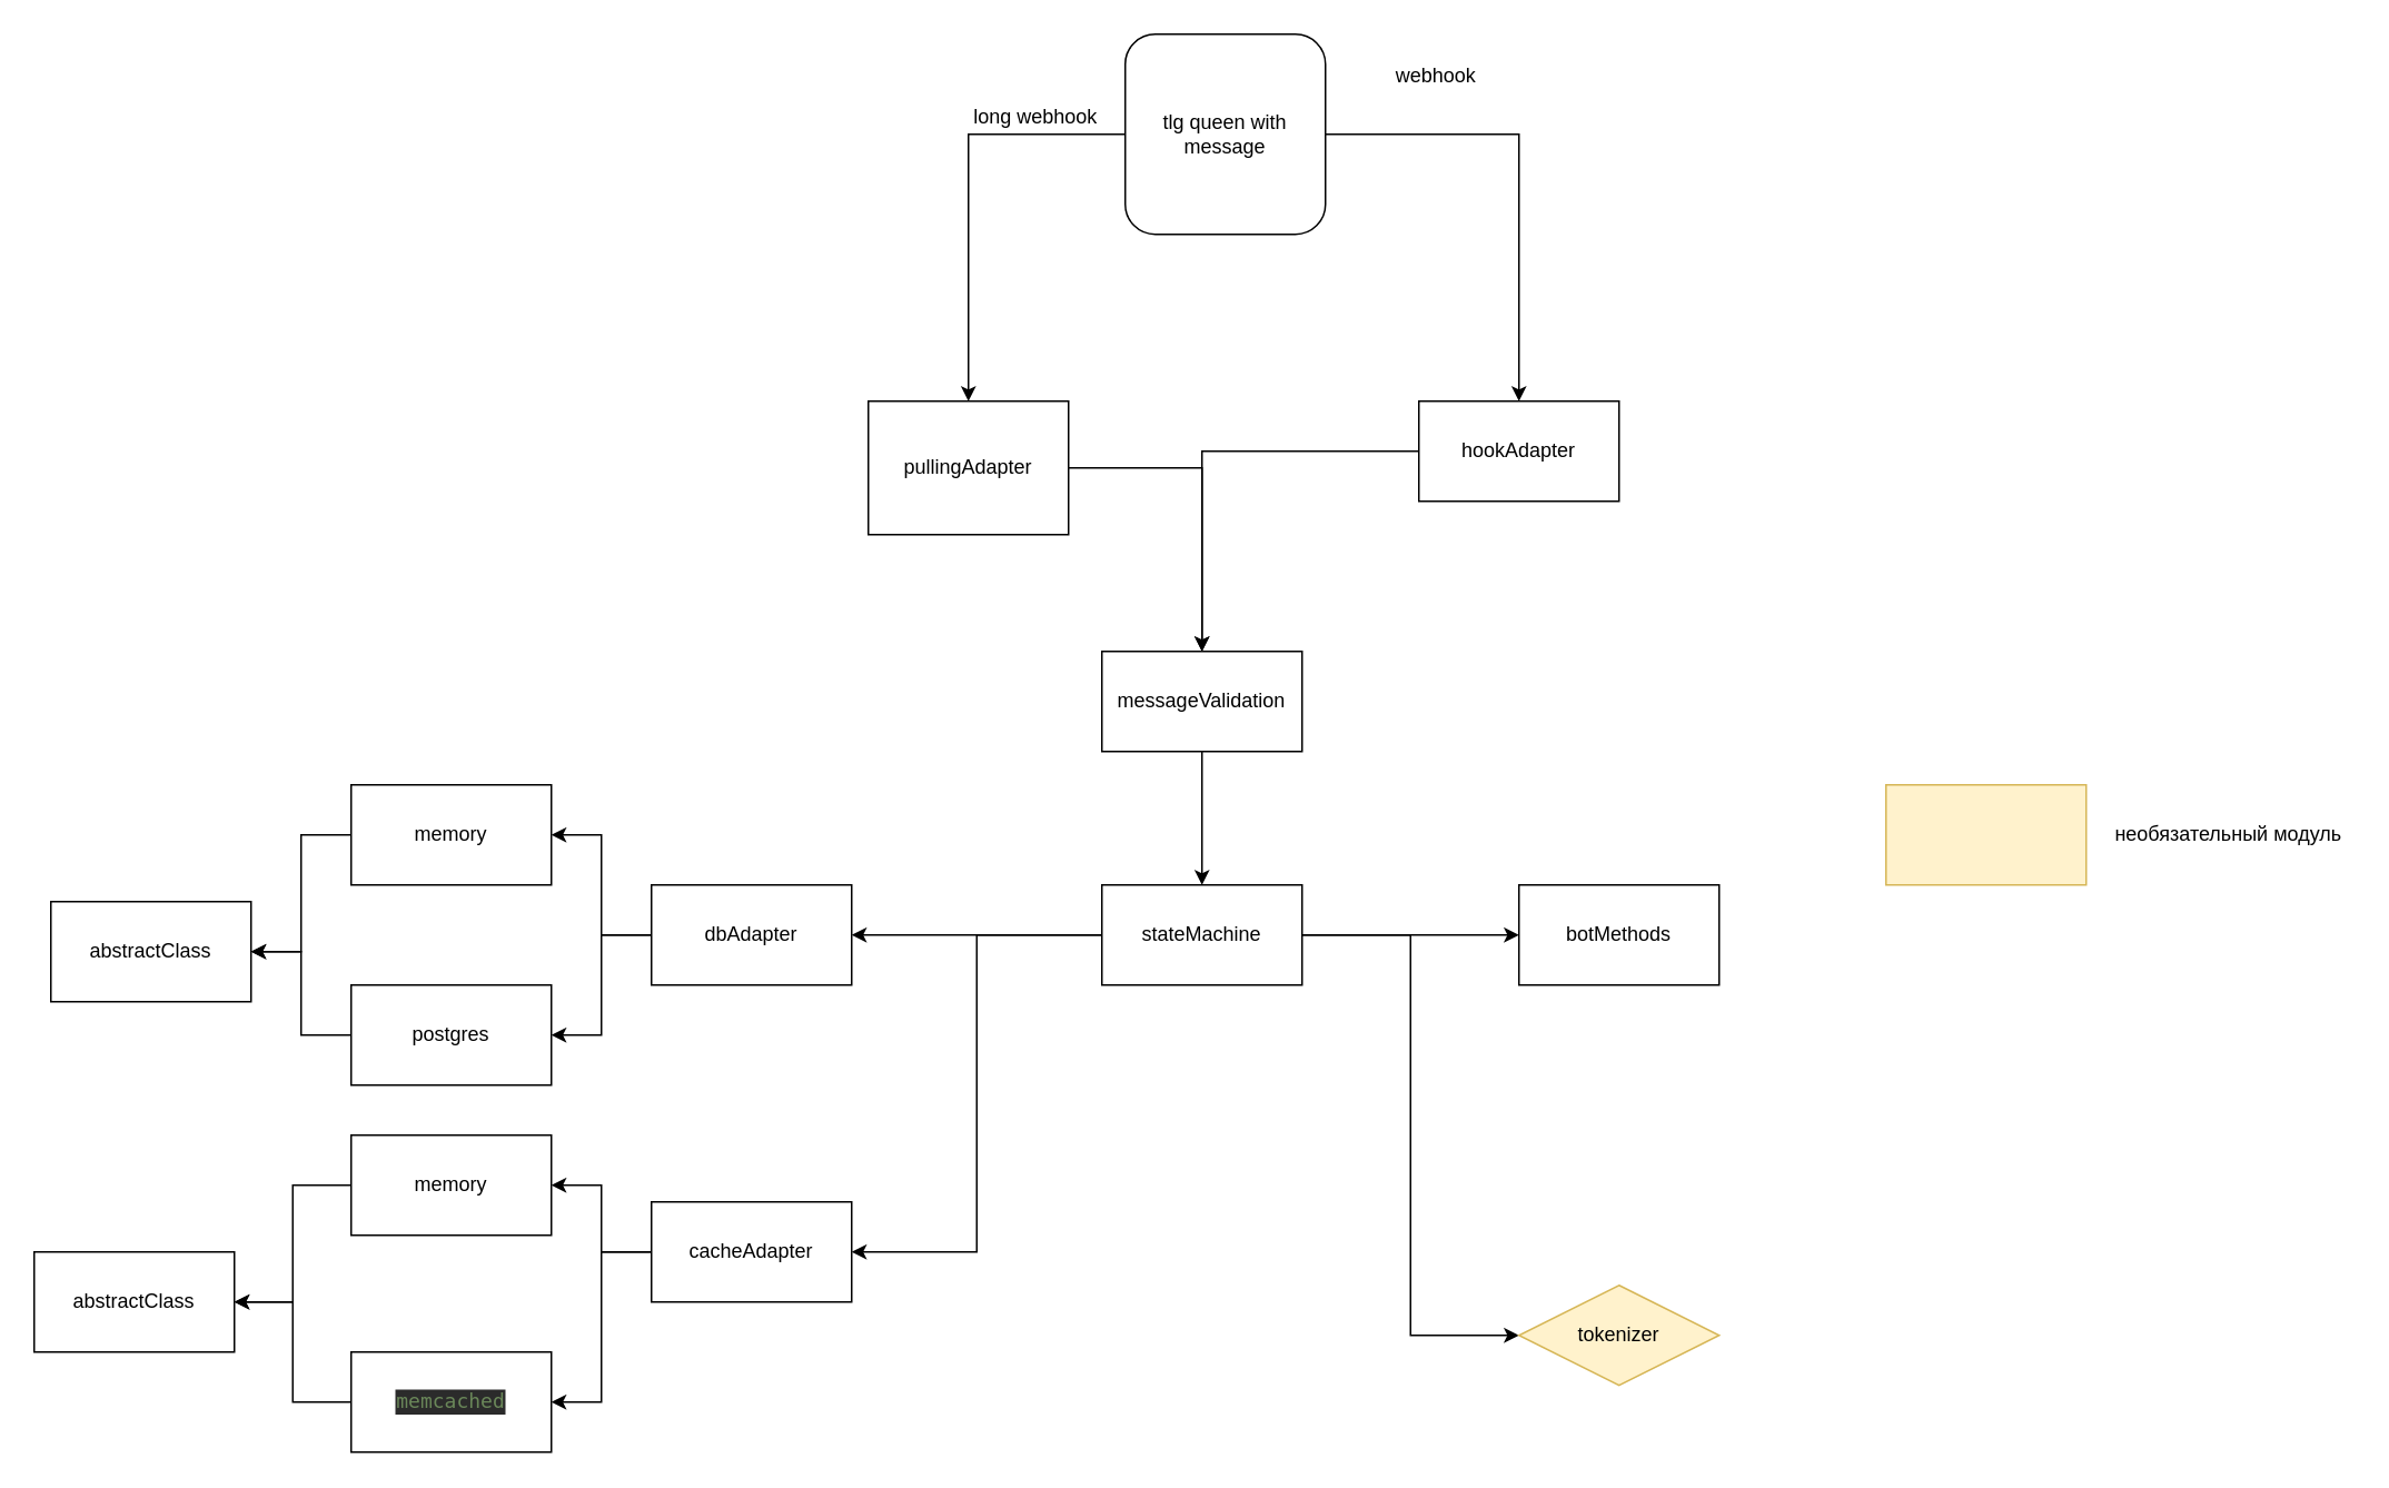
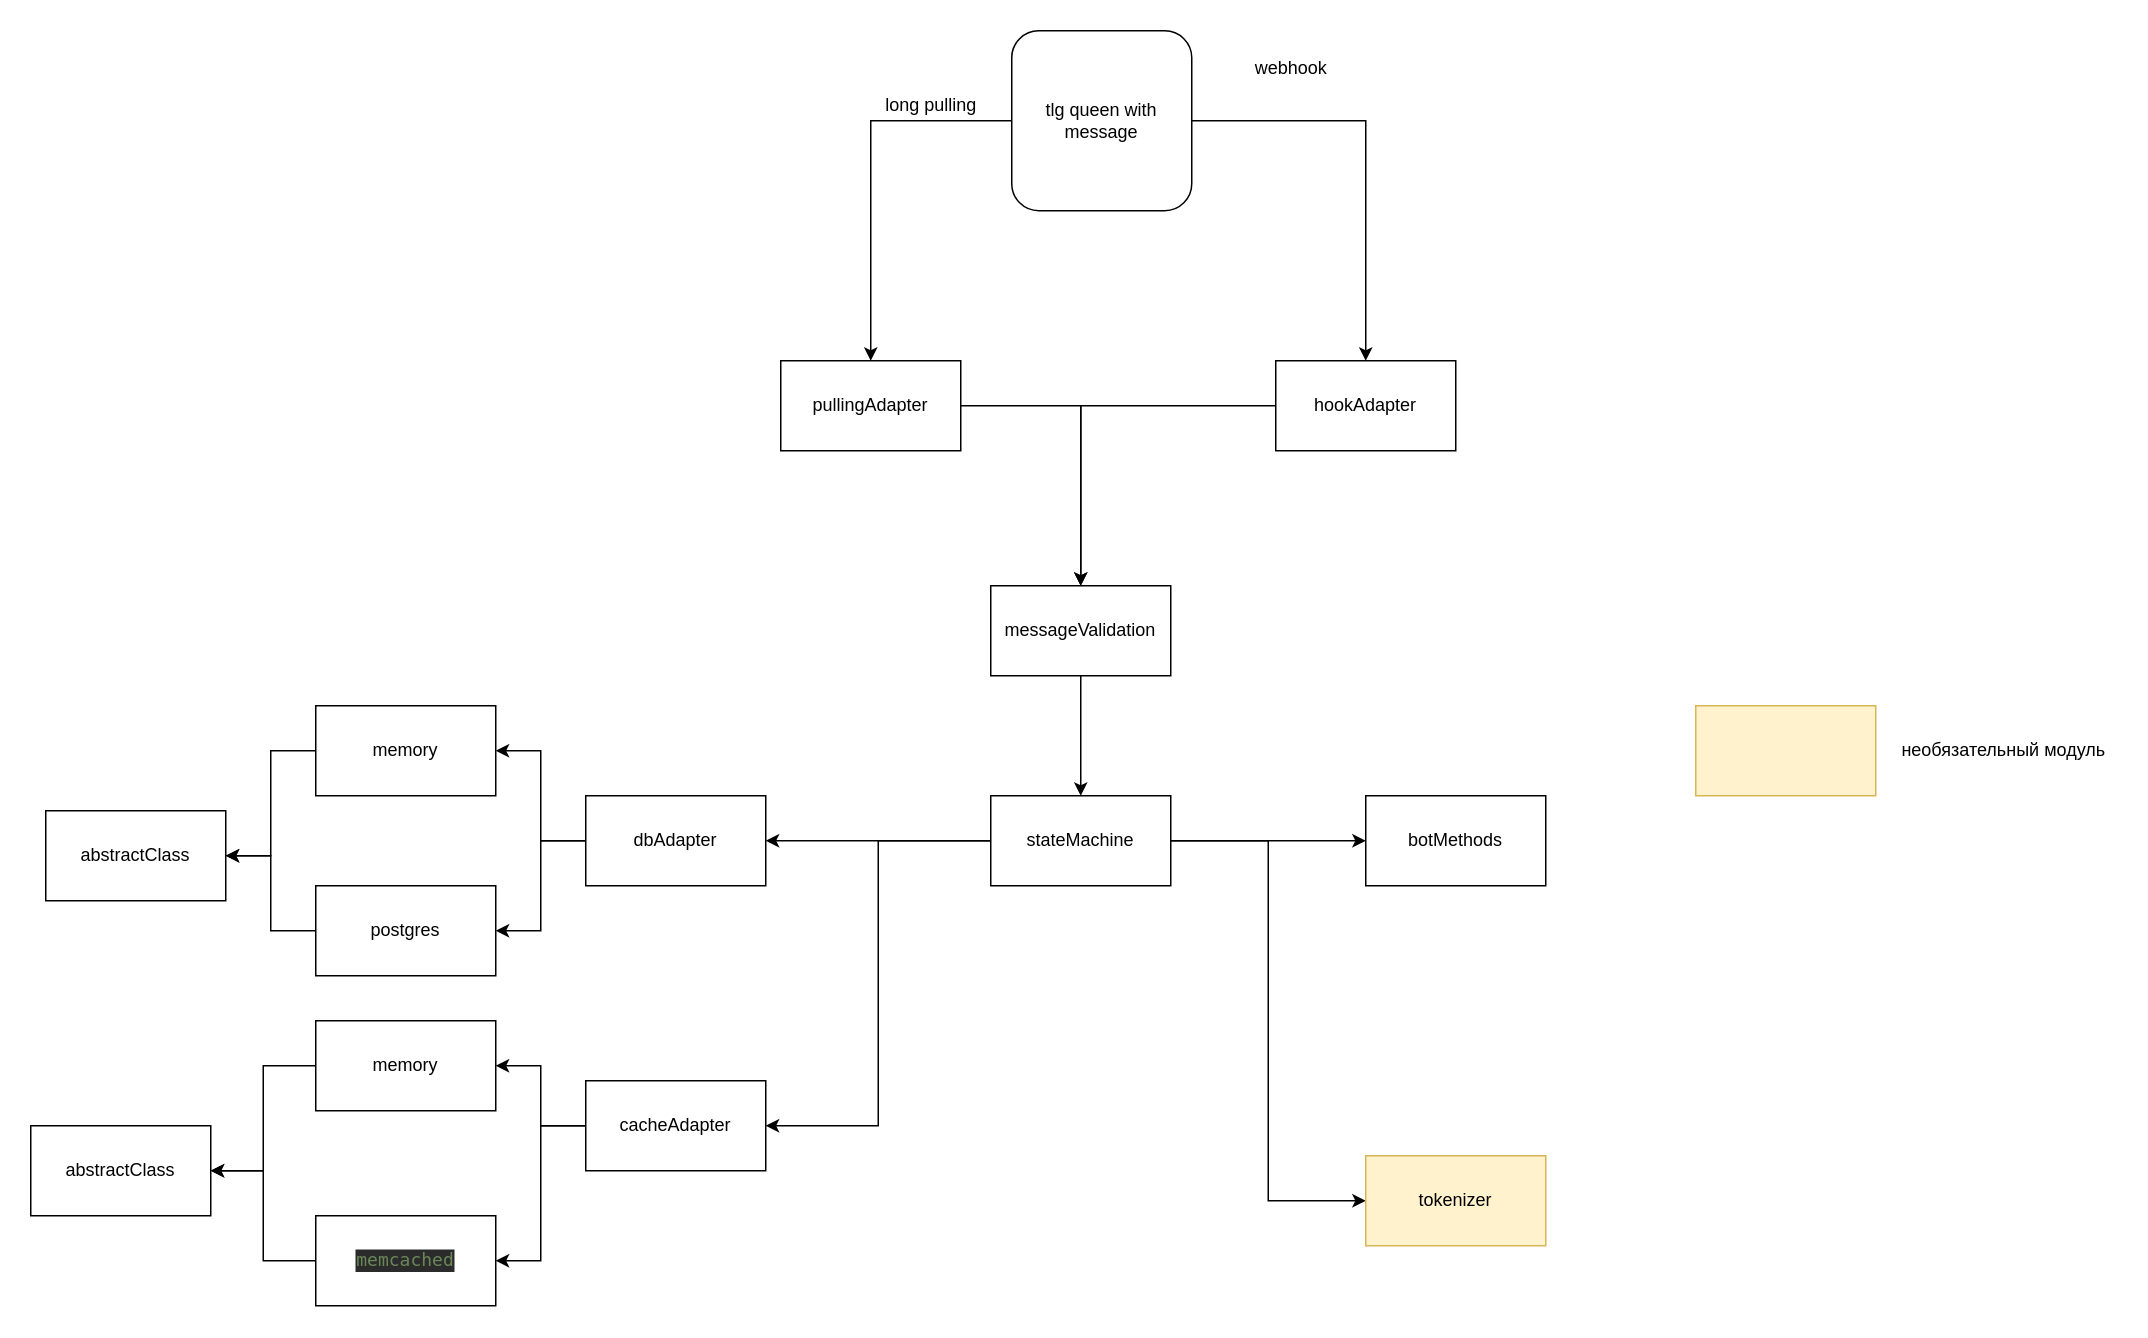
  <mxCell id="0" />
  <mxCell id="1" parent="0" />
  <mxCell id="2" style="edgeStyle=orthogonalEdgeStyle;rounded=0;orthogonalLoop=1;jettySize=auto;html=1;entryX=0.5;entryY=0;entryDx=0;entryDy=0;" edge="1" parent="1" source="4" target="6"><mxGeometry relative="1" as="geometry" /></mxCell>
  <mxCell id="3" style="edgeStyle=orthogonalEdgeStyle;rounded=0;orthogonalLoop=1;jettySize=auto;html=1;" edge="1" parent="1" source="4" target="8"><mxGeometry relative="1" as="geometry" /></mxCell>
  <mxCell id="4" value="tlg queen with message" style="rounded=1;whiteSpace=wrap;html=1;" vertex="1" parent="1"><mxGeometry x="674" y="20" width="120" height="120" as="geometry" /></mxCell>
  <mxCell id="5" style="edgeStyle=orthogonalEdgeStyle;rounded=0;orthogonalLoop=1;jettySize=auto;html=1;" edge="1" parent="1" source="6" target="12"><mxGeometry relative="1" as="geometry"><mxPoint x="720" y="420" as="targetPoint" /></mxGeometry></mxCell>
- <mxCell id="6" value="pullingAdapter" style="rounded=0;whiteSpace=wrap;html=1;" vertex="1" parent="1"><mxGeometry x="520" y="240" width="120" height="80" as="geometry" /></mxCell>
+ <mxCell id="6" value="pullingAdapter" style="rounded=0;whiteSpace=wrap;html=1;" vertex="1" parent="1"><mxGeometry x="520" y="240" width="120" height="60" as="geometry" /></mxCell>
  <mxCell id="7" style="edgeStyle=orthogonalEdgeStyle;rounded=0;orthogonalLoop=1;jettySize=auto;html=1;entryX=0.5;entryY=0;entryDx=0;entryDy=0;" edge="1" parent="1" source="8" target="12"><mxGeometry relative="1" as="geometry" /></mxCell>
  <mxCell id="8" value="hookAdapter" style="rounded=0;whiteSpace=wrap;html=1;" vertex="1" parent="1"><mxGeometry x="850" y="240" width="120" height="60" as="geometry" /></mxCell>
- <mxCell id="9" value="long webhook" style="text;html=1;align=center;verticalAlign=middle;resizable=0;points=[];autosize=1;strokeColor=none;fillColor=none;" vertex="1" parent="1"><mxGeometry x="580" y="60" width="80" height="20" as="geometry" /></mxCell>
+ <mxCell id="9" value="long pulling" style="text;html=1;align=center;verticalAlign=middle;resizable=0;points=[];autosize=1;strokeColor=none;fillColor=none;" vertex="1" parent="1"><mxGeometry x="580" y="60" width="80" height="20" as="geometry" /></mxCell>
  <mxCell id="10" value="webhook" style="text;html=1;align=center;verticalAlign=middle;resizable=0;points=[];autosize=1;strokeColor=none;fillColor=none;" vertex="1" parent="1"><mxGeometry x="830" y="35" width="60" height="20" as="geometry" /></mxCell>
  <mxCell id="11" style="edgeStyle=orthogonalEdgeStyle;rounded=0;orthogonalLoop=1;jettySize=auto;html=1;entryX=0.5;entryY=0;entryDx=0;entryDy=0;" edge="1" parent="1" source="12" target="17"><mxGeometry relative="1" as="geometry" /></mxCell>
  <mxCell id="12" value="messageValidation" style="rounded=0;whiteSpace=wrap;html=1;" vertex="1" parent="1"><mxGeometry x="660" y="390" width="120" height="60" as="geometry" /></mxCell>
  <mxCell id="13" style="edgeStyle=orthogonalEdgeStyle;rounded=0;orthogonalLoop=1;jettySize=auto;html=1;" edge="1" parent="1" source="17" target="20"><mxGeometry relative="1" as="geometry"><mxPoint x="450" y="560" as="targetPoint" /></mxGeometry></mxCell>
  <mxCell id="14" style="edgeStyle=orthogonalEdgeStyle;rounded=0;orthogonalLoop=1;jettySize=auto;html=1;entryX=1;entryY=0.5;entryDx=0;entryDy=0;" edge="1" parent="1" source="17" target="27"><mxGeometry relative="1" as="geometry" /></mxCell>
  <mxCell id="15" style="edgeStyle=orthogonalEdgeStyle;rounded=0;orthogonalLoop=1;jettySize=auto;html=1;" edge="1" parent="1" source="17" target="32"><mxGeometry relative="1" as="geometry" /></mxCell>
  <mxCell id="16" style="edgeStyle=orthogonalEdgeStyle;rounded=0;orthogonalLoop=1;jettySize=auto;html=1;entryX=0;entryY=0.5;entryDx=0;entryDy=0;" edge="1" parent="1" source="17" target="33"><mxGeometry relative="1" as="geometry" /></mxCell>
  <mxCell id="17" value="stateMachine" style="rounded=0;whiteSpace=wrap;html=1;" vertex="1" parent="1"><mxGeometry x="660" y="530" width="120" height="60" as="geometry" /></mxCell>
  <mxCell id="18" style="edgeStyle=orthogonalEdgeStyle;rounded=0;orthogonalLoop=1;jettySize=auto;html=1;" edge="1" parent="1" source="20" target="22"><mxGeometry relative="1" as="geometry"><mxPoint x="300" y="560" as="targetPoint" /></mxGeometry></mxCell>
  <mxCell id="19" style="edgeStyle=orthogonalEdgeStyle;rounded=0;orthogonalLoop=1;jettySize=auto;html=1;entryX=1;entryY=0.5;entryDx=0;entryDy=0;" edge="1" parent="1" source="20" target="24"><mxGeometry relative="1" as="geometry" /></mxCell>
  <mxCell id="20" value="dbAdapter" style="rounded=0;whiteSpace=wrap;html=1;" vertex="1" parent="1"><mxGeometry x="390" y="530" width="120" height="60" as="geometry" /></mxCell>
  <mxCell id="21" style="edgeStyle=orthogonalEdgeStyle;rounded=0;orthogonalLoop=1;jettySize=auto;html=1;entryX=1;entryY=0.5;entryDx=0;entryDy=0;" edge="1" parent="1" source="22" target="36"><mxGeometry relative="1" as="geometry" /></mxCell>
  <mxCell id="22" value="memory" style="rounded=0;whiteSpace=wrap;html=1;" vertex="1" parent="1"><mxGeometry x="210" y="470" width="120" height="60" as="geometry" /></mxCell>
  <mxCell id="23" style="edgeStyle=orthogonalEdgeStyle;rounded=0;orthogonalLoop=1;jettySize=auto;html=1;entryX=1;entryY=0.5;entryDx=0;entryDy=0;" edge="1" parent="1" source="24" target="36"><mxGeometry relative="1" as="geometry" /></mxCell>
  <mxCell id="24" value="postgres" style="rounded=0;whiteSpace=wrap;html=1;" vertex="1" parent="1"><mxGeometry x="210" y="590" width="120" height="60" as="geometry" /></mxCell>
  <mxCell id="25" style="edgeStyle=orthogonalEdgeStyle;rounded=0;orthogonalLoop=1;jettySize=auto;html=1;" edge="1" parent="1" source="27" target="29"><mxGeometry relative="1" as="geometry" /></mxCell>
  <mxCell id="26" style="edgeStyle=orthogonalEdgeStyle;rounded=0;orthogonalLoop=1;jettySize=auto;html=1;entryX=1;entryY=0.5;entryDx=0;entryDy=0;" edge="1" parent="1" source="27" target="31"><mxGeometry relative="1" as="geometry" /></mxCell>
  <mxCell id="27" value="cacheAdapter" style="rounded=0;whiteSpace=wrap;html=1;" vertex="1" parent="1"><mxGeometry x="390" y="720" width="120" height="60" as="geometry" /></mxCell>
  <mxCell id="28" style="edgeStyle=orthogonalEdgeStyle;rounded=0;orthogonalLoop=1;jettySize=auto;html=1;entryX=1;entryY=0.5;entryDx=0;entryDy=0;" edge="1" parent="1" source="29" target="37"><mxGeometry relative="1" as="geometry" /></mxCell>
  <mxCell id="29" value="memory" style="rounded=0;whiteSpace=wrap;html=1;" vertex="1" parent="1"><mxGeometry x="210" y="680" width="120" height="60" as="geometry" /></mxCell>
  <mxCell id="30" style="edgeStyle=orthogonalEdgeStyle;rounded=0;orthogonalLoop=1;jettySize=auto;html=1;" edge="1" parent="1" source="31" target="37"><mxGeometry relative="1" as="geometry" /></mxCell>
  <mxCell id="31" value="&lt;pre style=&quot;background-color: #2b2b2b ; color: #a9b7c6 ; font-family: &amp;#34;jetbrains mono&amp;#34; , monospace ; font-size: 9 8pt&quot;&gt;&lt;span style=&quot;color: #6a8759&quot;&gt;memcached&lt;/span&gt;&lt;/pre&gt;" style="rounded=0;whiteSpace=wrap;html=1;" vertex="1" parent="1"><mxGeometry x="210" y="810" width="120" height="60" as="geometry" /></mxCell>
  <mxCell id="32" value="botMethods" style="rounded=0;whiteSpace=wrap;html=1;" vertex="1" parent="1"><mxGeometry x="910" y="530" width="120" height="60" as="geometry" /></mxCell>
- <mxCell id="33" value="tokenizer" style="rhombus;whiteSpace=wrap;html=1;fillColor=#fff2cc;strokeColor=#d6b656;" vertex="1" parent="1"><mxGeometry x="910" y="770" width="120" height="60" as="geometry" /></mxCell>
+ <mxCell id="33" value="tokenizer" style="rounded=0;whiteSpace=wrap;html=1;fillColor=#fff2cc;strokeColor=#d6b656;" vertex="1" parent="1"><mxGeometry x="910" y="770" width="120" height="60" as="geometry" /></mxCell>
  <mxCell id="34" value="" style="rounded=0;whiteSpace=wrap;html=1;fillColor=#fff2cc;strokeColor=#d6b656;" vertex="1" parent="1"><mxGeometry x="1130" y="470" width="120" height="60" as="geometry" /></mxCell>
  <mxCell id="35" value="необязательный модуль" style="text;html=1;align=center;verticalAlign=middle;resizable=0;points=[];autosize=1;strokeColor=none;fillColor=none;" vertex="1" parent="1"><mxGeometry x="1260" y="490" width="150" height="20" as="geometry" /></mxCell>
  <mxCell id="36" value="abstractClass" style="rounded=0;whiteSpace=wrap;html=1;" vertex="1" parent="1"><mxGeometry x="30" y="540" width="120" height="60" as="geometry" /></mxCell>
  <mxCell id="37" value="abstractClass" style="rounded=0;whiteSpace=wrap;html=1;" vertex="1" parent="1"><mxGeometry x="20" y="750" width="120" height="60" as="geometry" /></mxCell>
